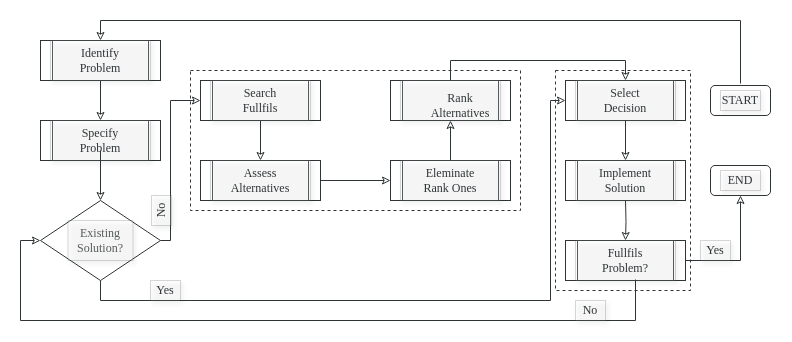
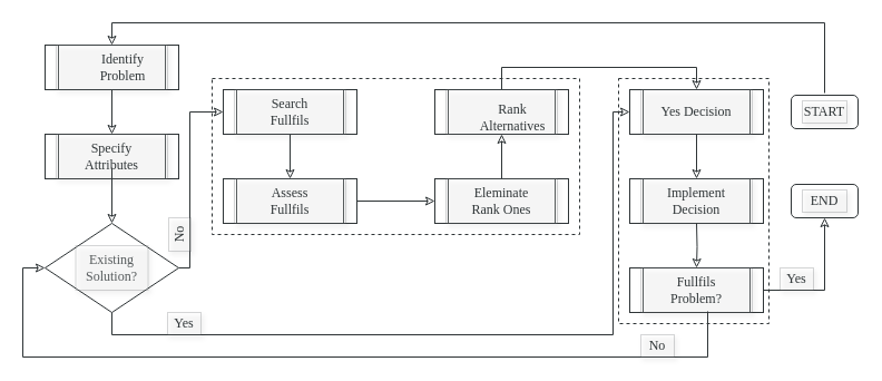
  <mxCell id="0" />
  <mxCell id="1" parent="0" />
  <mxCell id="2" value="" style="rounded=0;whiteSpace=wrap;html=1;strokeColor=#2f3537;fillColor=none;dashed=1;" vertex="1" parent="1"><mxGeometry x="555" y="70" width="135" height="220" as="geometry" /></mxCell>
  <mxCell id="3" style="edgeStyle=orthogonalEdgeStyle;rounded=0;orthogonalLoop=1;jettySize=auto;html=1;entryX=0.5;entryY=0;entryDx=0;entryDy=0;endArrow=classic;endFill=0;strokeColor=#2F3537;" edge="1" parent="1" source="4" target="5"><mxGeometry relative="1" as="geometry" /></mxCell>
  <mxCell id="4" value="&lt;font color=&quot;#2f3537&quot; face=&quot;Fira Code&quot;&gt;&lt;br&gt;&lt;/font&gt;" style="shape=process;whiteSpace=wrap;html=1;backgroundOutline=1;strokeColor=#2f3537;fillColor=none;" vertex="1" parent="1"><mxGeometry x="40" y="40" width="120" height="40" as="geometry" /></mxCell>
  <mxCell id="5" value="" style="shape=process;whiteSpace=wrap;html=1;backgroundOutline=1;fillColor=none;strokeColor=#2f3537;" vertex="1" parent="1"><mxGeometry x="40" y="120" width="120" height="40" as="geometry" /></mxCell>
  <mxCell id="6" value="" style="rounded=0;whiteSpace=wrap;html=1;fontFamily=Lucida Console;strokeColor=#2F3537;opacity=20;fillColor=#FFFFFF;shadow=1;fontColor=#2F3537;" vertex="1" parent="1"><mxGeometry x="50" y="40" width="100" height="40" as="geometry" /></mxCell>
- <mxCell id="7" value="Identify Problem" style="text;html=1;strokeColor=none;fillColor=none;align=center;verticalAlign=middle;whiteSpace=wrap;rounded=0;fontFamily=Fira Code;fontSource=https%3A%2F%2Ffonts.googleapis.com%2Fcss2%3Ffamily%3DFira%2BCode%3Awght%40300%26display%3Dswap';fontColor=#2F3537;" vertex="1" parent="1"><mxGeometry x="65" y="50" width="70" height="20" as="geometry" /></mxCell>
+ <mxCell id="7" value="Identify Problem" style="text;html=1;strokeColor=none;fillColor=none;align=center;verticalAlign=middle;whiteSpace=wrap;rounded=0;fontFamily=Fira Code;fontSource=https%3A%2F%2Ffonts.googleapis.com%2Fcss2%3Ffamily%3DFira%2BCode%3Awght%40300%26display%3Dswap';fontColor=#2F3537;" vertex="1" parent="1"><mxGeometry x="75" y="50" width="70" height="20" as="geometry" /></mxCell>
  <mxCell id="8" value="" style="rounded=0;whiteSpace=wrap;html=1;fontFamily=Lucida Console;strokeColor=#2F3537;opacity=20;fillColor=#FFFFFF;shadow=1;fontColor=#2F3537;" vertex="1" parent="1"><mxGeometry x="50" y="120" width="100" height="40" as="geometry" /></mxCell>
  <mxCell id="9" style="edgeStyle=orthogonalEdgeStyle;rounded=0;orthogonalLoop=1;jettySize=auto;html=1;endArrow=classic;endFill=0;strokeColor=#2F3537;" edge="1" parent="1" source="10" target="19"><mxGeometry relative="1" as="geometry" /></mxCell>
- <mxCell id="10" value="Specify Problem" style="text;html=1;strokeColor=none;fillColor=none;align=center;verticalAlign=middle;whiteSpace=wrap;rounded=0;fontFamily=Fira Code;fontSource=https%3A%2F%2Ffonts.googleapis.com%2Fcss2%3Ffamily%3DFira%2BCode%3Awght%40300%26display%3Dswap';fontColor=#2F3537;" vertex="1" parent="1"><mxGeometry x="65" y="130" width="70" height="20" as="geometry" /></mxCell>
+ <mxCell id="10" value="Specify Attributes" style="text;html=1;strokeColor=none;fillColor=none;align=center;verticalAlign=middle;whiteSpace=wrap;rounded=0;fontFamily=Fira Code;fontSource=https%3A%2F%2Ffonts.googleapis.com%2Fcss2%3Ffamily%3DFira%2BCode%3Awght%40300%26display%3Dswap';fontColor=#2F3537;" vertex="1" parent="1"><mxGeometry x="65" y="130" width="70" height="20" as="geometry" /></mxCell>
  <mxCell id="11" style="edgeStyle=orthogonalEdgeStyle;rounded=0;orthogonalLoop=1;jettySize=auto;html=1;exitX=0.5;exitY=1;exitDx=0;exitDy=0;entryX=0.5;entryY=0;entryDx=0;entryDy=0;endArrow=classic;endFill=0;strokeColor=#2F3537;" edge="1" parent="1" source="12" target="44"><mxGeometry relative="1" as="geometry" /></mxCell>
  <mxCell id="12" value="" style="shape=process;whiteSpace=wrap;html=1;backgroundOutline=1;fillColor=none;strokeColor=#2f3537;" vertex="1" parent="1"><mxGeometry x="200" y="80" width="120" height="40" as="geometry" /></mxCell>
  <mxCell id="13" value="" style="rounded=0;whiteSpace=wrap;html=1;fontFamily=Lucida Console;strokeColor=#2F3537;opacity=20;fillColor=#FFFFFF;shadow=1;fontColor=#2F3537;" vertex="1" parent="1"><mxGeometry x="210" y="80" width="100" height="40" as="geometry" /></mxCell>
  <mxCell id="14" value="Search Fullfils" style="text;html=1;strokeColor=none;fillColor=none;align=center;verticalAlign=middle;whiteSpace=wrap;rounded=0;fontFamily=Fira Code;fontSource=https%3A%2F%2Ffonts.googleapis.com%2Fcss2%3Ffamily%3DFira%2BCode%3Awght%40300%26display%3Dswap';fontColor=#2F3537;" vertex="1" parent="1"><mxGeometry x="225" y="90" width="70" height="20" as="geometry" /></mxCell>
  <mxCell id="15" value="" style="shape=process;whiteSpace=wrap;html=1;backgroundOutline=1;fillColor=none;strokeColor=#2f3537;" vertex="1" parent="1"><mxGeometry x="565" y="80" width="120" height="40" as="geometry" /></mxCell>
  <mxCell id="16" value="Existing Solution?" style="text;html=1;strokeColor=none;fillColor=none;align=center;verticalAlign=middle;whiteSpace=wrap;rounded=0;fontFamily=Fira Code;fontSource=https%3A%2F%2Ffonts.googleapis.com%2Fcss2%3Ffamily%3DFira%2BCode%3Awght%40300%26display%3Dswap';fontColor=#2F3537;" vertex="1" parent="1"><mxGeometry x="65" y="230" width="70" height="20" as="geometry" /></mxCell>
  <mxCell id="17" style="edgeStyle=orthogonalEdgeStyle;rounded=0;orthogonalLoop=1;jettySize=auto;html=1;entryX=0;entryY=0.5;entryDx=0;entryDy=0;endArrow=classic;endFill=0;strokeColor=#2F3537;exitX=0.5;exitY=1;exitDx=0;exitDy=0;" edge="1" parent="1" source="19" target="15"><mxGeometry relative="1" as="geometry"><Array as="points"><mxPoint x="100" y="300" /><mxPoint x="550" y="300" /><mxPoint x="550" y="100" /></Array></mxGeometry></mxCell>
  <mxCell id="18" style="edgeStyle=orthogonalEdgeStyle;rounded=0;orthogonalLoop=1;jettySize=auto;html=1;entryX=0;entryY=0.5;entryDx=0;entryDy=0;endArrow=classic;endFill=0;strokeColor=#2F3537;" edge="1" parent="1" source="19" target="12"><mxGeometry relative="1" as="geometry"><Array as="points"><mxPoint x="170" y="240" /><mxPoint x="170" y="100" /></Array></mxGeometry></mxCell>
  <mxCell id="19" value="" style="rhombus;whiteSpace=wrap;html=1;strokeColor=#2f3537;fillColor=none;" vertex="1" parent="1"><mxGeometry x="40" y="200" width="120" height="80" as="geometry" /></mxCell>
  <mxCell id="20" value="" style="rounded=0;whiteSpace=wrap;html=1;fontFamily=Lucida Console;strokeColor=#2F3537;opacity=20;fillColor=#FFFFFF;shadow=1;fontColor=#2F3537;" vertex="1" parent="1"><mxGeometry x="67.5" y="220" width="65" height="40" as="geometry" /></mxCell>
  <mxCell id="21" value="" style="rounded=0;whiteSpace=wrap;html=1;fontFamily=Lucida Console;strokeColor=#2F3537;opacity=20;fillColor=#FFFFFF;shadow=1;fontColor=#2F3537;" vertex="1" parent="1"><mxGeometry x="575" y="80" width="100" height="40" as="geometry" /></mxCell>
  <mxCell id="22" style="edgeStyle=orthogonalEdgeStyle;rounded=0;orthogonalLoop=1;jettySize=auto;html=1;entryX=0.5;entryY=0;entryDx=0;entryDy=0;endArrow=classic;endFill=0;strokeColor=#2F3537;exitX=0.5;exitY=1;exitDx=0;exitDy=0;" edge="1" parent="1" source="21" target="27"><mxGeometry relative="1" as="geometry"><mxPoint x="625" y="130" as="sourcePoint" /></mxGeometry></mxCell>
- <mxCell id="23" value="Select Decision" style="text;html=1;strokeColor=none;fillColor=none;align=center;verticalAlign=middle;whiteSpace=wrap;rounded=0;fontFamily=Fira Code;fontSource=https%3A%2F%2Ffonts.googleapis.com%2Fcss2%3Ffamily%3DFira%2BCode%3Awght%40300%26display%3Dswap';fontColor=#2F3537;" vertex="1" parent="1"><mxGeometry x="590" y="90" width="70" height="20" as="geometry" /></mxCell>
+ <mxCell id="23" value="Yes Decision" style="text;html=1;strokeColor=none;fillColor=none;align=center;verticalAlign=middle;whiteSpace=wrap;rounded=0;fontFamily=Fira Code;fontSource=https%3A%2F%2Ffonts.googleapis.com%2Fcss2%3Ffamily%3DFira%2BCode%3Awght%40300%26display%3Dswap';fontColor=#2F3537;" vertex="1" parent="1"><mxGeometry x="590" y="90" width="70" height="20" as="geometry" /></mxCell>
  <mxCell id="24" value="Yes" style="rounded=0;whiteSpace=wrap;html=1;fontFamily=Lucida Console;strokeColor=#2F3537;opacity=20;fillColor=#FFFFFF;shadow=1;fontColor=#2F3537;" vertex="1" parent="1"><mxGeometry x="150" y="280" width="30" height="20" as="geometry" /></mxCell>
  <mxCell id="25" value="No" style="rounded=0;whiteSpace=wrap;html=1;fontFamily=Lucida Console;strokeColor=#2F3537;opacity=20;fillColor=#FFFFFF;shadow=1;fontColor=#2F3537;rotation=-90;" vertex="1" parent="1"><mxGeometry x="146" y="200" width="30" height="20" as="geometry" /></mxCell>
  <mxCell id="26" value="" style="shape=process;whiteSpace=wrap;html=1;backgroundOutline=1;fillColor=none;strokeColor=#2f3537;" vertex="1" parent="1"><mxGeometry x="565" y="160" width="120" height="40" as="geometry" /></mxCell>
  <mxCell id="27" value="" style="rounded=0;whiteSpace=wrap;html=1;fontFamily=Lucida Console;strokeColor=#2F3537;opacity=20;fillColor=#FFFFFF;shadow=1;fontColor=#2F3537;" vertex="1" parent="1"><mxGeometry x="575" y="160" width="100" height="40" as="geometry" /></mxCell>
  <mxCell id="28" style="edgeStyle=orthogonalEdgeStyle;rounded=0;orthogonalLoop=1;jettySize=auto;html=1;entryX=0.5;entryY=0;entryDx=0;entryDy=0;endArrow=classic;endFill=0;strokeColor=#2F3537;" edge="1" parent="1" target="32"><mxGeometry relative="1" as="geometry"><mxPoint x="625" y="200" as="sourcePoint" /></mxGeometry></mxCell>
- <mxCell id="29" value="Implement Solution" style="text;html=1;strokeColor=none;fillColor=none;align=center;verticalAlign=middle;whiteSpace=wrap;rounded=0;fontFamily=Fira Code;fontSource=https%3A%2F%2Ffonts.googleapis.com%2Fcss2%3Ffamily%3DFira%2BCode%3Awght%40300%26display%3Dswap';fontColor=#2F3537;" vertex="1" parent="1"><mxGeometry x="590" y="170" width="70" height="20" as="geometry" /></mxCell>
+ <mxCell id="29" value="Implement Decision" style="text;html=1;strokeColor=none;fillColor=none;align=center;verticalAlign=middle;whiteSpace=wrap;rounded=0;fontFamily=Fira Code;fontSource=https%3A%2F%2Ffonts.googleapis.com%2Fcss2%3Ffamily%3DFira%2BCode%3Awght%40300%26display%3Dswap';fontColor=#2F3537;" vertex="1" parent="1"><mxGeometry x="590" y="170" width="70" height="20" as="geometry" /></mxCell>
  <mxCell id="30" style="edgeStyle=orthogonalEdgeStyle;rounded=0;orthogonalLoop=1;jettySize=auto;html=1;entryX=0.5;entryY=1;entryDx=0;entryDy=0;endArrow=classic;endFill=0;strokeColor=#2F3537;" edge="1" parent="1" source="31" target="36"><mxGeometry relative="1" as="geometry" /></mxCell>
  <mxCell id="31" value="" style="shape=process;whiteSpace=wrap;html=1;backgroundOutline=1;fillColor=none;strokeColor=#2f3537;" vertex="1" parent="1"><mxGeometry x="565" y="240" width="120" height="40" as="geometry" /></mxCell>
  <mxCell id="32" value="" style="rounded=0;whiteSpace=wrap;html=1;fontFamily=Lucida Console;strokeColor=#2F3537;opacity=20;fillColor=#FFFFFF;shadow=1;fontColor=#2F3537;" vertex="1" parent="1"><mxGeometry x="575" y="240" width="100" height="40" as="geometry" /></mxCell>
  <mxCell id="33" style="edgeStyle=orthogonalEdgeStyle;rounded=0;orthogonalLoop=1;jettySize=auto;html=1;entryX=0;entryY=0.5;entryDx=0;entryDy=0;endArrow=classic;endFill=0;strokeColor=#2F3537;" edge="1" parent="1" target="19"><mxGeometry relative="1" as="geometry"><mxPoint x="635" y="279" as="sourcePoint" /><Array as="points"><mxPoint x="635" y="320" /><mxPoint x="20" y="320" /><mxPoint x="20" y="240" /></Array></mxGeometry></mxCell>
  <mxCell id="34" value="Fullfils Problem?" style="text;html=1;strokeColor=none;fillColor=none;align=center;verticalAlign=middle;whiteSpace=wrap;rounded=0;fontFamily=Fira Code;fontSource=https%3A%2F%2Ffonts.googleapis.com%2Fcss2%3Ffamily%3DFira%2BCode%3Awght%40300%26display%3Dswap';fontColor=#2F3537;" vertex="1" parent="1"><mxGeometry x="590" y="250" width="70" height="20" as="geometry" /></mxCell>
  <mxCell id="35" value="No" style="rounded=0;whiteSpace=wrap;html=1;fontFamily=Lucida Console;strokeColor=#2F3537;opacity=20;fillColor=#FFFFFF;shadow=1;fontColor=#2F3537;rotation=0;" vertex="1" parent="1"><mxGeometry x="575" y="300" width="30" height="20" as="geometry" /></mxCell>
  <mxCell id="36" value="" style="rounded=1;whiteSpace=wrap;html=1;strokeColor=#2f3537;fillColor=none;" vertex="1" parent="1"><mxGeometry x="710" y="165" width="60" height="30" as="geometry" /></mxCell>
  <mxCell id="37" value="END" style="rounded=0;whiteSpace=wrap;html=1;fontFamily=Lucida Console;strokeColor=#2F3537;opacity=20;fillColor=#FFFFFF;shadow=1;fontColor=#2F3537;rotation=0;" vertex="1" parent="1"><mxGeometry x="720" y="170" width="40" height="20" as="geometry" /></mxCell>
  <mxCell id="38" value="Yes" style="rounded=0;whiteSpace=wrap;html=1;fontFamily=Lucida Console;strokeColor=#2F3537;opacity=20;fillColor=#FFFFFF;shadow=1;fontColor=#2F3537;" vertex="1" parent="1"><mxGeometry x="700" y="240" width="30" height="20" as="geometry" /></mxCell>
  <mxCell id="39" value="" style="rounded=1;whiteSpace=wrap;html=1;strokeColor=#2f3537;fillColor=none;" vertex="1" parent="1"><mxGeometry x="710" y="85" width="60" height="30" as="geometry" /></mxCell>
  <mxCell id="40" style="edgeStyle=orthogonalEdgeStyle;rounded=0;orthogonalLoop=1;jettySize=auto;html=1;entryX=0.5;entryY=0;entryDx=0;entryDy=0;endArrow=classic;endFill=0;strokeColor=#2F3537;" edge="1" parent="1" target="6"><mxGeometry relative="1" as="geometry"><mxPoint x="740" y="83" as="sourcePoint" /><Array as="points"><mxPoint x="740" y="20" /><mxPoint x="100" y="20" /></Array></mxGeometry></mxCell>
  <mxCell id="41" value="START" style="rounded=0;whiteSpace=wrap;html=1;fontFamily=Lucida Console;strokeColor=#2F3537;opacity=20;fillColor=#FFFFFF;shadow=1;fontColor=#2F3537;rotation=0;" vertex="1" parent="1"><mxGeometry x="720" y="90" width="40" height="20" as="geometry" /></mxCell>
  <mxCell id="42" style="edgeStyle=orthogonalEdgeStyle;rounded=0;orthogonalLoop=1;jettySize=auto;html=1;entryX=0;entryY=0.5;entryDx=0;entryDy=0;endArrow=classic;endFill=0;strokeColor=#2F3537;" edge="1" parent="1" source="43" target="47"><mxGeometry relative="1" as="geometry" /></mxCell>
  <mxCell id="43" value="" style="shape=process;whiteSpace=wrap;html=1;backgroundOutline=1;fillColor=none;strokeColor=#2f3537;" vertex="1" parent="1"><mxGeometry x="200" y="160" width="120" height="40" as="geometry" /></mxCell>
  <mxCell id="44" value="" style="rounded=0;whiteSpace=wrap;html=1;fontFamily=Lucida Console;strokeColor=#2F3537;opacity=20;fillColor=#FFFFFF;shadow=1;fontColor=#2F3537;" vertex="1" parent="1"><mxGeometry x="210" y="160" width="100" height="40" as="geometry" /></mxCell>
- <mxCell id="45" value="Assess Alternatives" style="text;html=1;strokeColor=none;fillColor=none;align=center;verticalAlign=middle;whiteSpace=wrap;rounded=0;fontFamily=Fira Code;fontSource=https%3A%2F%2Ffonts.googleapis.com%2Fcss2%3Ffamily%3DFira%2BCode%3Awght%40300%26display%3Dswap';fontColor=#2F3537;" vertex="1" parent="1"><mxGeometry x="225" y="170" width="70" height="20" as="geometry" /></mxCell>
+ <mxCell id="45" value="Assess Fullfils" style="text;html=1;strokeColor=none;fillColor=none;align=center;verticalAlign=middle;whiteSpace=wrap;rounded=0;fontFamily=Fira Code;fontSource=https%3A%2F%2Ffonts.googleapis.com%2Fcss2%3Ffamily%3DFira%2BCode%3Awght%40300%26display%3Dswap';fontColor=#2F3537;" vertex="1" parent="1"><mxGeometry x="225" y="170" width="70" height="20" as="geometry" /></mxCell>
  <mxCell id="46" style="edgeStyle=orthogonalEdgeStyle;rounded=0;orthogonalLoop=1;jettySize=auto;html=1;entryX=0.5;entryY=1;entryDx=0;entryDy=0;endArrow=classic;endFill=0;strokeColor=#2F3537;" edge="1" parent="1" source="47" target="51"><mxGeometry relative="1" as="geometry" /></mxCell>
  <mxCell id="47" value="" style="shape=process;whiteSpace=wrap;html=1;backgroundOutline=1;fillColor=none;strokeColor=#2f3537;" vertex="1" parent="1"><mxGeometry x="390" y="160" width="120" height="40" as="geometry" /></mxCell>
  <mxCell id="48" value="" style="rounded=0;whiteSpace=wrap;html=1;fontFamily=Lucida Console;strokeColor=#2F3537;opacity=20;fillColor=#FFFFFF;shadow=1;fontColor=#2F3537;" vertex="1" parent="1"><mxGeometry x="400" y="160" width="100" height="40" as="geometry" /></mxCell>
  <mxCell id="49" value="Eleminate&lt;br&gt;Rank Ones" style="text;html=1;strokeColor=none;fillColor=none;align=center;verticalAlign=middle;whiteSpace=wrap;rounded=0;fontFamily=Fira Code;fontSource=https%3A%2F%2Ffonts.googleapis.com%2Fcss2%3Ffamily%3DFira%2BCode%3Awght%40300%26display%3Dswap';fontColor=#2F3537;" vertex="1" parent="1"><mxGeometry x="415" y="170" width="70" height="20" as="geometry" /></mxCell>
  <mxCell id="50" style="edgeStyle=orthogonalEdgeStyle;rounded=0;orthogonalLoop=1;jettySize=auto;html=1;entryX=0.5;entryY=0;entryDx=0;entryDy=0;endArrow=classic;endFill=0;strokeColor=#2F3537;exitX=0.5;exitY=0;exitDx=0;exitDy=0;" edge="1" parent="1" source="52" target="21"><mxGeometry relative="1" as="geometry" /></mxCell>
  <mxCell id="51" value="" style="shape=process;whiteSpace=wrap;html=1;backgroundOutline=1;fillColor=none;strokeColor=#2f3537;" vertex="1" parent="1"><mxGeometry x="390" y="80" width="120" height="40" as="geometry" /></mxCell>
  <mxCell id="52" value="" style="rounded=0;whiteSpace=wrap;html=1;fontFamily=Lucida Console;strokeColor=#2F3537;opacity=20;fillColor=#FFFFFF;shadow=1;fontColor=#2F3537;" vertex="1" parent="1"><mxGeometry x="400" y="80" width="100" height="40" as="geometry" /></mxCell>
  <mxCell id="53" value="Rank Alternatives" style="text;html=1;strokeColor=none;fillColor=none;align=center;verticalAlign=middle;whiteSpace=wrap;rounded=0;fontFamily=Fira Code;fontSource=https%3A%2F%2Ffonts.googleapis.com%2Fcss2%3Ffamily%3DFira%2BCode%3Awght%40300%26display%3Dswap';fontColor=#2F3537;" vertex="1" parent="1"><mxGeometry x="425" y="95" width="70" height="20" as="geometry" /></mxCell>
  <mxCell id="54" value="" style="rounded=0;whiteSpace=wrap;html=1;strokeColor=#2f3537;fillColor=none;dashed=1;" vertex="1" parent="1"><mxGeometry x="190" y="70" width="330" height="140" as="geometry" /></mxCell>
